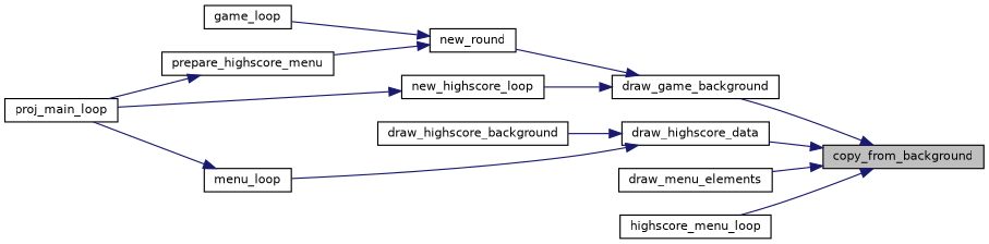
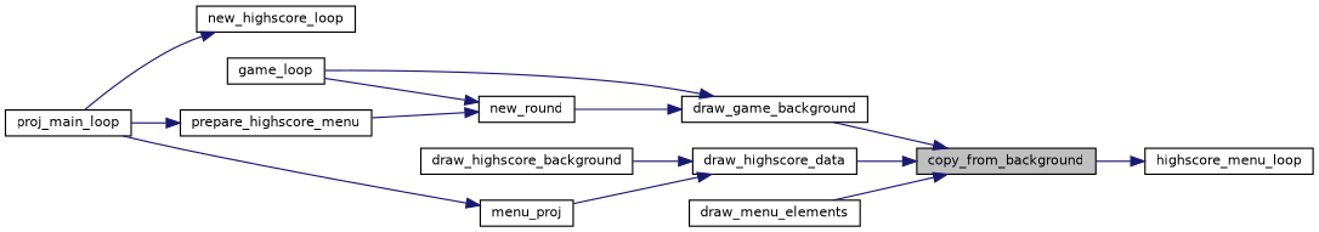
  digraph {
    rankdir=RL
    node [color=black fillcolor=white fontname=Helvetica fontsize=10 shape=record style=filled]
    edge [color=midnightblue dir=back fontname=Helvetica fontsize=10 labelfontname=Helvetica labelfontsize=10 style=solid]
    n1 [fillcolor=grey75 fontcolor=black height=0.2 label=copy_from_background width=0.4]
    n2 [height=0.2 label=draw_game_background width=0.4]
    n3 [height=0.2 label=draw_highscore_data width=0.4]
    n4 [height=0.2 label=draw_menu_elements width=0.4]
    n5 [height=0.2 label=highscore_menu_loop width=0.4]
    n6 [height=0.2 label=game_loop width=0.4]
    n7 [height=0.2 label=new_round width=0.4]
    n8 [height=0.2 label=draw_highscore_background width=0.4]
-   n9 [height=0.2 label=menu_loop width=0.4]
+   n9 [height=0.2 label=menu_proj width=0.4]
    n10 [height=0.2 label=new_highscore_loop width=0.4]
    n11 [height=0.2 label=proj_main_loop width=0.4]
    n12 [height=0.2 label=prepare_highscore_menu width=0.4]
    n1 -> n2
    n1 -> n3
    n1 -> n4
-   n1 -> n5
-   n2 -> n10
+   n5 -> n1
+   n2 -> n6
    n2 -> n7
    n3 -> n8
    n3 -> n9
    n7 -> n6
    n7 -> n12
    n9 -> n11
    n10 -> n11
    n12 -> n11
  }
